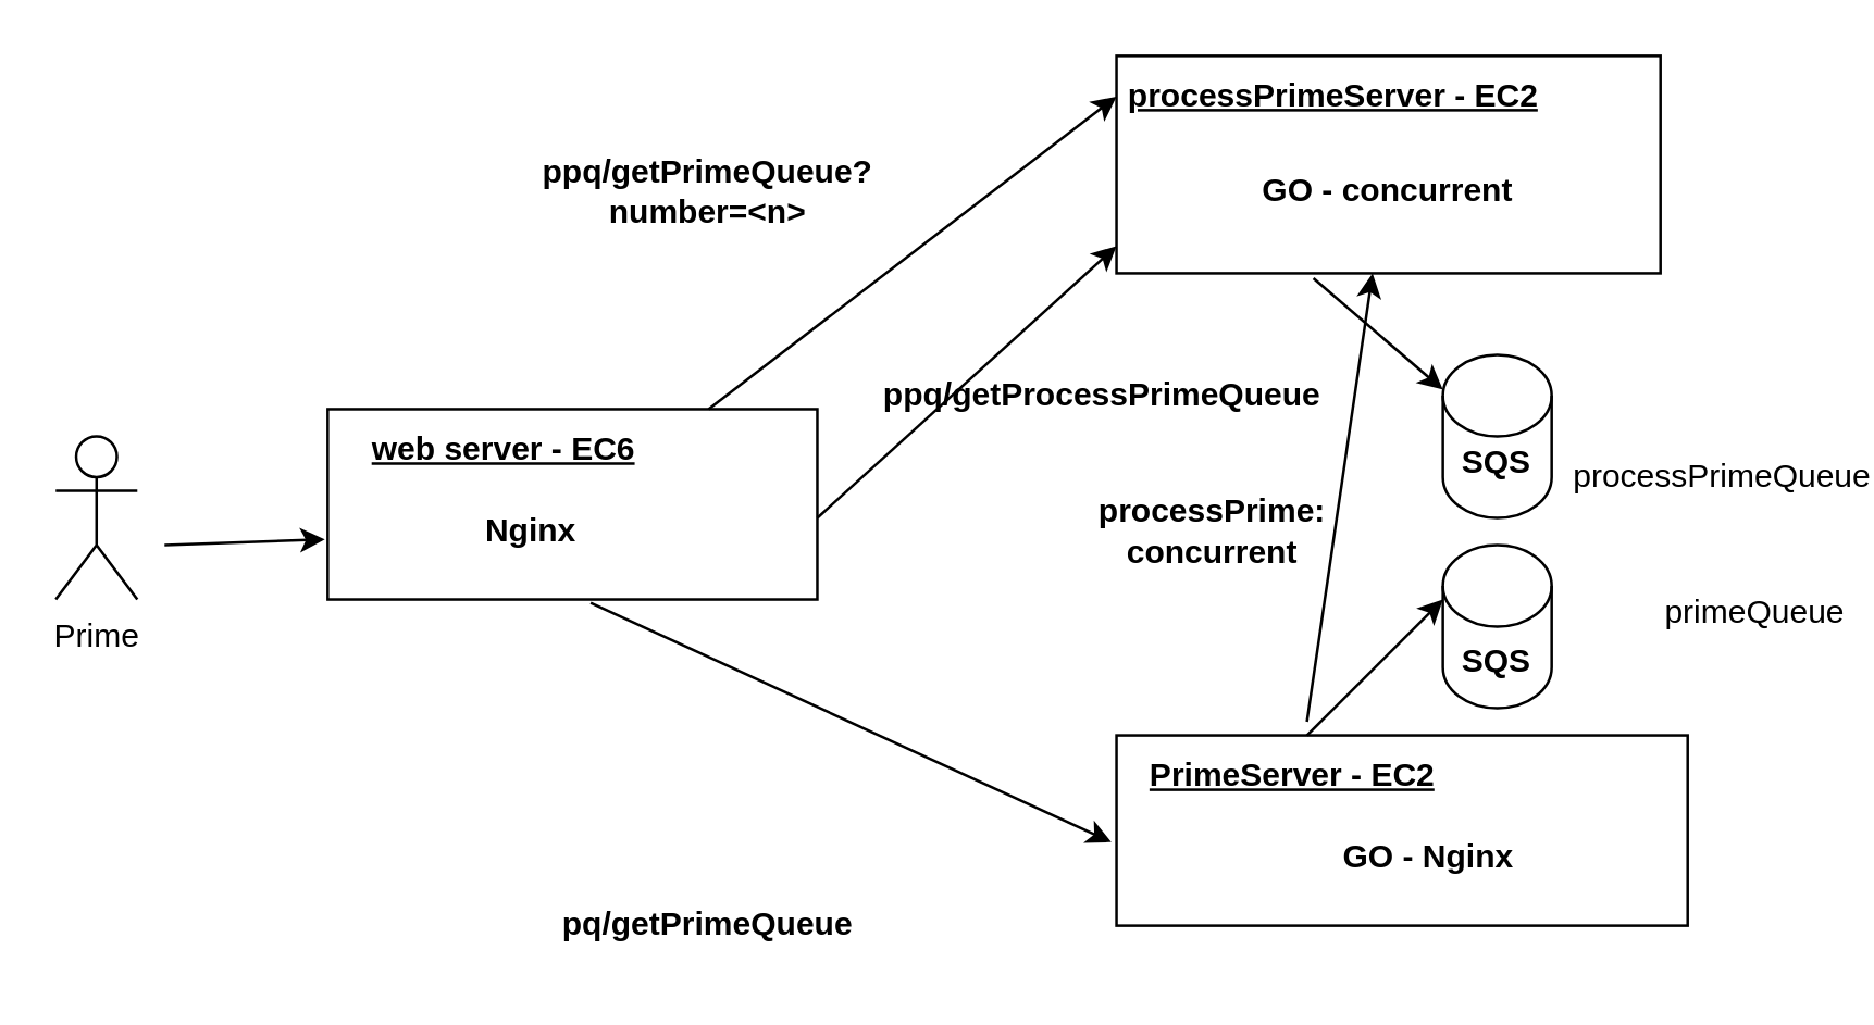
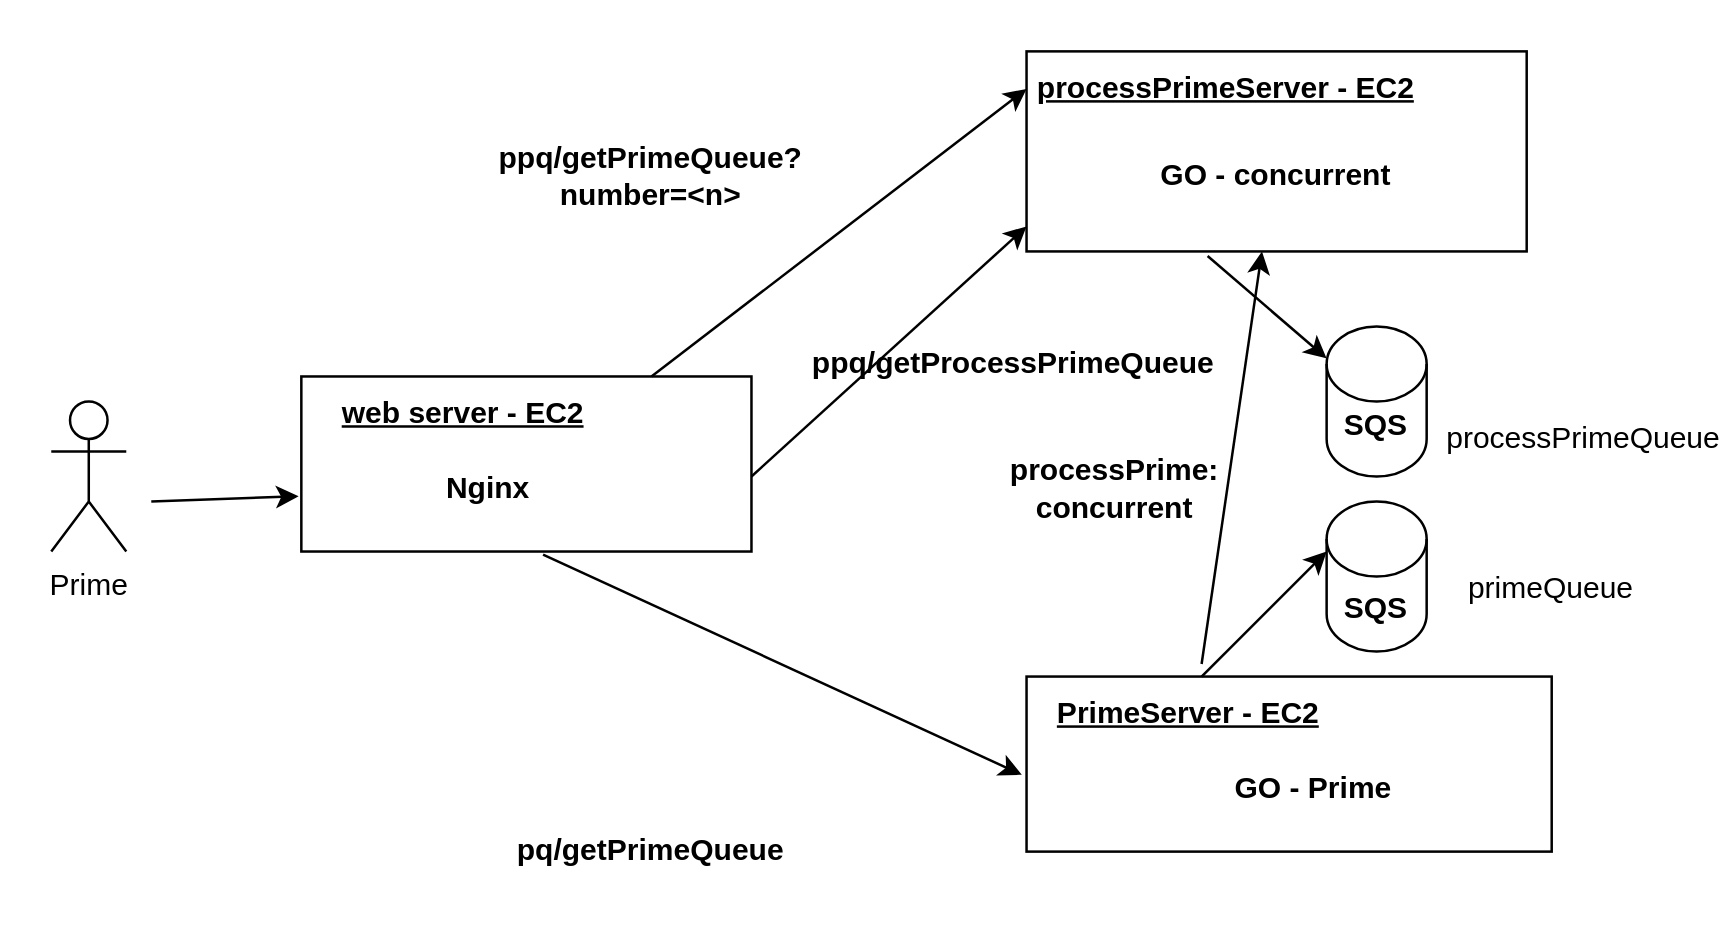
  <mxCell id="0" />
  <mxCell id="1" parent="0" />
  <mxCell id="2" value="" style="rounded=0;whiteSpace=wrap;html=1;" parent="1" vertex="1"><mxGeometry x="410" y="20" width="200" height="80" as="geometry" /></mxCell>
  <mxCell id="3" value="processPrimeServer - EC2" style="text;html=1;strokeColor=none;fillColor=none;align=center;verticalAlign=middle;whiteSpace=wrap;rounded=0;fontStyle=5" parent="1" vertex="1"><mxGeometry x="410" y="20" width="160" height="30" as="geometry" /></mxCell>
  <mxCell id="4" value="GO - concurrent" style="text;html=1;strokeColor=none;fillColor=none;align=center;verticalAlign=middle;whiteSpace=wrap;rounded=0;fontStyle=1" parent="1" vertex="1"><mxGeometry x="445" y="55" width="130" height="30" as="geometry" /></mxCell>
  <mxCell id="5" value="" style="rounded=0;whiteSpace=wrap;html=1;" parent="1" vertex="1"><mxGeometry x="410" y="270" width="210" height="70" as="geometry" /></mxCell>
  <mxCell id="6" value="PrimeServer - EC2" style="text;html=1;strokeColor=none;fillColor=none;align=center;verticalAlign=middle;whiteSpace=wrap;rounded=0;fontStyle=5" parent="1" vertex="1"><mxGeometry x="410" y="270" width="130" height="30" as="geometry" /></mxCell>
- <mxCell id="7" value="GO - Nginx" style="text;html=1;strokeColor=none;fillColor=none;align=center;verticalAlign=middle;whiteSpace=wrap;rounded=0;fontStyle=1" parent="1" vertex="1"><mxGeometry x="460" y="300" width="130" height="30" as="geometry" /></mxCell>
+ <mxCell id="7" value="GO - Prime" style="text;html=1;strokeColor=none;fillColor=none;align=center;verticalAlign=middle;whiteSpace=wrap;rounded=0;fontStyle=1" parent="1" vertex="1"><mxGeometry x="460" y="300" width="130" height="30" as="geometry" /></mxCell>
  <mxCell id="8" value="" style="rounded=0;whiteSpace=wrap;html=1;" parent="1" vertex="1"><mxGeometry x="120" y="150" width="180" height="70" as="geometry" /></mxCell>
- <mxCell id="9" value="&lt;u&gt;web server - EC6&lt;/u&gt;" style="text;html=1;strokeColor=none;fillColor=none;align=center;verticalAlign=middle;whiteSpace=wrap;rounded=0;fontStyle=1" parent="1" vertex="1"><mxGeometry x="120" y="150" width="130" height="30" as="geometry" /></mxCell>
+ <mxCell id="9" value="&lt;u&gt;web server - EC2&lt;/u&gt;" style="text;html=1;strokeColor=none;fillColor=none;align=center;verticalAlign=middle;whiteSpace=wrap;rounded=0;fontStyle=1" parent="1" vertex="1"><mxGeometry x="120" y="150" width="130" height="30" as="geometry" /></mxCell>
  <mxCell id="10" value="Nginx" style="text;html=1;strokeColor=none;fillColor=none;align=center;verticalAlign=middle;whiteSpace=wrap;rounded=0;fontStyle=1" parent="1" vertex="1"><mxGeometry x="130" y="180" width="130" height="30" as="geometry" /></mxCell>
  <mxCell id="11" value="" style="endArrow=classic;html=1;rounded=0;entryX=0;entryY=0.5;entryDx=0;entryDy=0;" parent="1" target="3" edge="1"><mxGeometry width="50" height="50" relative="1" as="geometry"><mxPoint x="260" y="150" as="sourcePoint" /><mxPoint x="310" y="100" as="targetPoint" /></mxGeometry></mxCell>
  <mxCell id="12" value="ppq/getPrimeQueue?number=&amp;lt;n&amp;gt;" style="text;html=1;strokeColor=none;fillColor=none;align=center;verticalAlign=middle;whiteSpace=wrap;rounded=0;fontStyle=1" parent="1" vertex="1"><mxGeometry x="230" y="55" width="60" height="30" as="geometry" /></mxCell>
  <mxCell id="13" value="" style="endArrow=classic;html=1;rounded=0;entryX=0;entryY=0.875;entryDx=0;entryDy=0;entryPerimeter=0;" parent="1" target="2" edge="1"><mxGeometry width="50" height="50" relative="1" as="geometry"><mxPoint x="300" y="190" as="sourcePoint" /><mxPoint x="350" y="140" as="targetPoint" /></mxGeometry></mxCell>
  <mxCell id="14" value="pq/getPrimeQueue" style="text;html=1;strokeColor=none;fillColor=none;align=center;verticalAlign=middle;whiteSpace=wrap;rounded=0;fontStyle=1" parent="1" vertex="1"><mxGeometry x="230" y="325" width="60" height="30" as="geometry" /></mxCell>
  <mxCell id="15" value="" style="endArrow=classic;html=1;rounded=0;entryX=-0.009;entryY=0.561;entryDx=0;entryDy=0;entryPerimeter=0;exitX=0.537;exitY=1.018;exitDx=0;exitDy=0;exitPerimeter=0;" parent="1" source="8" target="5" edge="1"><mxGeometry width="50" height="50" relative="1" as="geometry"><mxPoint x="250" y="290" as="sourcePoint" /><mxPoint x="300" y="240" as="targetPoint" /></mxGeometry></mxCell>
  <mxCell id="16" value="ppq/getProcessPrimeQueue" style="text;html=1;strokeColor=none;fillColor=none;align=center;verticalAlign=middle;whiteSpace=wrap;rounded=0;fontStyle=1" parent="1" vertex="1"><mxGeometry x="375" y="130" width="60" height="30" as="geometry" /></mxCell>
  <mxCell id="17" value="Prime" style="shape=umlActor;verticalLabelPosition=bottom;verticalAlign=top;html=1;outlineConnect=0;" parent="1" vertex="1"><mxGeometry x="20" y="160" width="30" height="60" as="geometry" /></mxCell>
  <mxCell id="18" value="" style="endArrow=classic;html=1;rounded=0;entryX=-0.006;entryY=0.684;entryDx=0;entryDy=0;entryPerimeter=0;" parent="1" target="8" edge="1"><mxGeometry width="50" height="50" relative="1" as="geometry"><mxPoint x="60" y="200" as="sourcePoint" /><mxPoint x="90" y="150" as="targetPoint" /></mxGeometry></mxCell>
  <mxCell id="19" value="" style="shape=cylinder3;whiteSpace=wrap;html=1;boundedLbl=1;backgroundOutline=1;size=15;" parent="1" vertex="1"><mxGeometry x="530" y="200" width="40" height="60" as="geometry" /></mxCell>
  <mxCell id="20" value="" style="shape=cylinder3;whiteSpace=wrap;html=1;boundedLbl=1;backgroundOutline=1;size=15;" parent="1" vertex="1"><mxGeometry x="530" y="130" width="40" height="60" as="geometry" /></mxCell>
  <mxCell id="21" value="processPrimeQueue" style="text;html=1;strokeColor=none;fillColor=none;align=center;verticalAlign=middle;whiteSpace=wrap;rounded=0;" parent="1" vertex="1"><mxGeometry x="603" y="160" width="60" height="30" as="geometry" /></mxCell>
- <mxCell id="22" value="primeQueue" style="text;html=1;strokeColor=none;fillColor=none;align=center;verticalAlign=middle;whiteSpace=wrap;rounded=0;" parent="1" vertex="1"><mxGeometry x="615" y="210" width="60" height="30" as="geometry" /></mxCell>
+ <mxCell id="22" value="primeQueue" style="text;html=1;strokeColor=none;fillColor=none;align=center;verticalAlign=middle;whiteSpace=wrap;rounded=0;" parent="1" vertex="1"><mxGeometry x="590" y="220" width="60" height="30" as="geometry" /></mxCell>
  <mxCell id="23" value="" style="endArrow=classic;html=1;rounded=0;" parent="1" edge="1"><mxGeometry width="50" height="50" relative="1" as="geometry"><mxPoint x="480" y="270" as="sourcePoint" /><mxPoint x="530" y="220" as="targetPoint" /></mxGeometry></mxCell>
  <mxCell id="24" value="" style="endArrow=classic;html=1;rounded=0;exitX=0.362;exitY=1.023;exitDx=0;exitDy=0;exitPerimeter=0;" parent="1" source="2" target="20" edge="1"><mxGeometry width="50" height="50" relative="1" as="geometry"><mxPoint x="460" y="170" as="sourcePoint" /><mxPoint x="510" y="120" as="targetPoint" /></mxGeometry></mxCell>
  <mxCell id="25" value="&lt;b&gt;SQS&lt;/b&gt;" style="text;html=1;strokeColor=none;fillColor=none;align=center;verticalAlign=middle;whiteSpace=wrap;rounded=0;" vertex="1" parent="1"><mxGeometry x="520" y="155" width="60" height="30" as="geometry" /></mxCell>
  <mxCell id="26" value="&lt;b&gt;SQS&lt;/b&gt;" style="text;html=1;strokeColor=none;fillColor=none;align=center;verticalAlign=middle;whiteSpace=wrap;rounded=0;" vertex="1" parent="1"><mxGeometry x="520" y="228" width="60" height="30" as="geometry" /></mxCell>
  <mxCell id="27" value="" style="endArrow=classic;html=1;rounded=0;" edge="1" parent="1" target="2"><mxGeometry width="50" height="50" relative="1" as="geometry"><mxPoint x="480" y="265" as="sourcePoint" /><mxPoint x="487" y="220" as="targetPoint" /></mxGeometry></mxCell>
  <mxCell id="28" value="processPrime: concurrent" style="text;html=1;strokeColor=none;fillColor=none;align=center;verticalAlign=middle;whiteSpace=wrap;rounded=0;fontStyle=1" vertex="1" parent="1"><mxGeometry x="385" y="180" width="121" height="30" as="geometry" /></mxCell>
